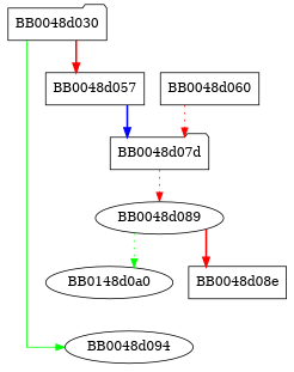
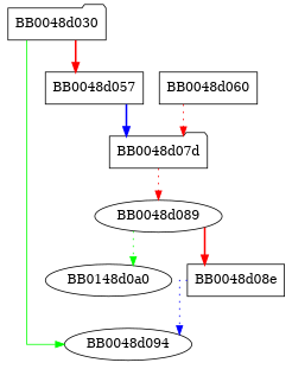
  digraph {
    splines=ortho
    node [shape=ellipse]
    edge [color=red style=dotted]
    BB0048d030 [shape=folder]
    BB0048d094
    BB0048d057 [shape=box]
    BB0048d07d [shape=folder]
    BB0048d089
    BB0048d060 [shape=box]
    n7 [label=BB0148d0a0]
    BB0048d08e [shape=box]
    BB0048d030 -> BB0048d094 [color=green style=solid]
    BB0048d030 -> BB0048d057 [style=bold]
    BB0048d057 -> BB0048d07d [color=blue style=bold]
    BB0048d07d -> BB0048d089
    BB0048d089 -> n7 [color=green]
    BB0048d089 -> BB0048d08e [style=bold]
    BB0048d060 -> BB0048d07d
+   BB0048d08e -> BB0048d094 [color=blue]
  }
